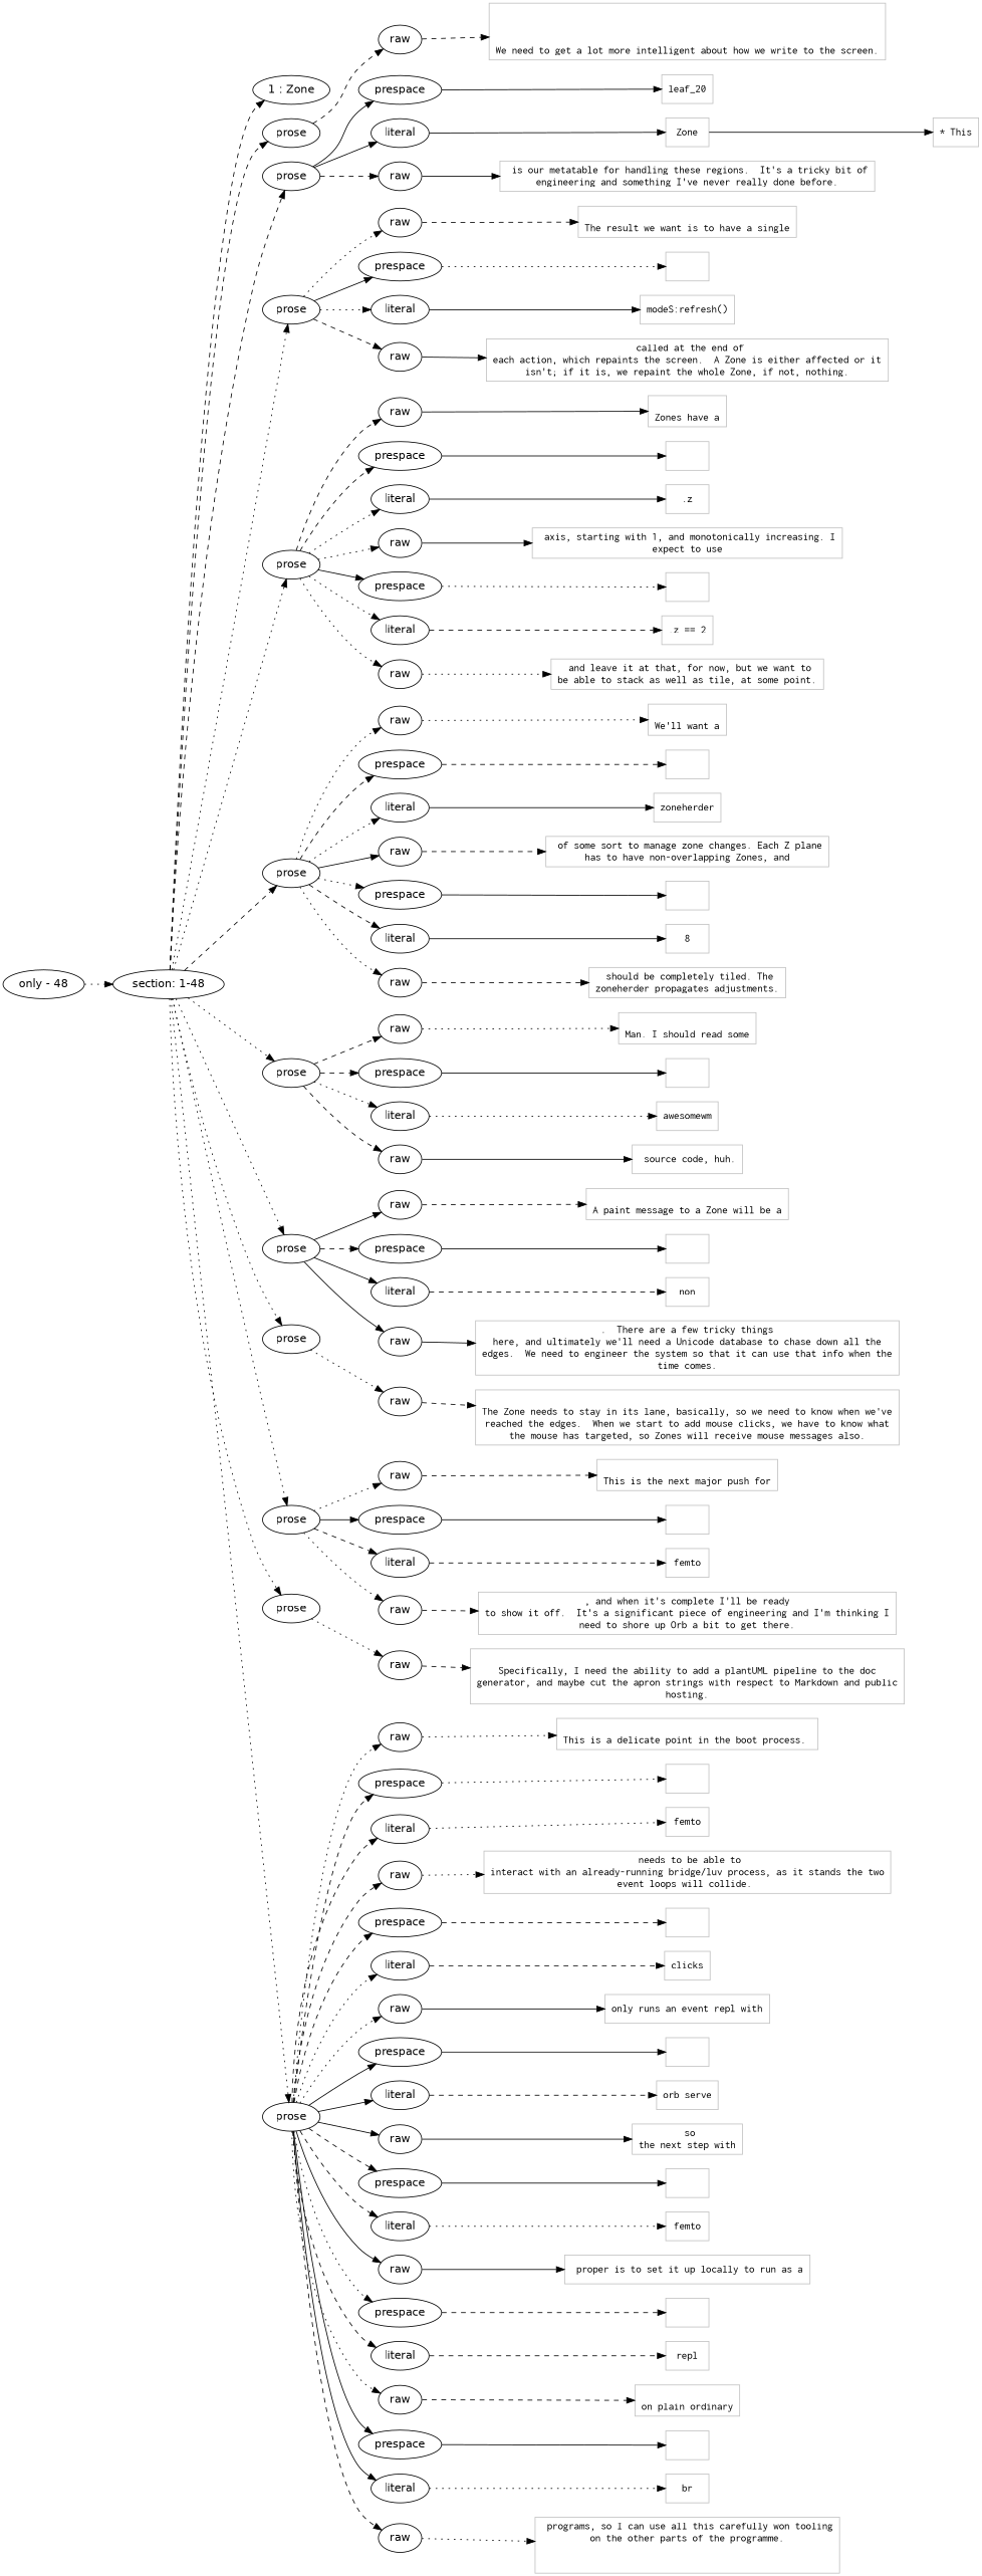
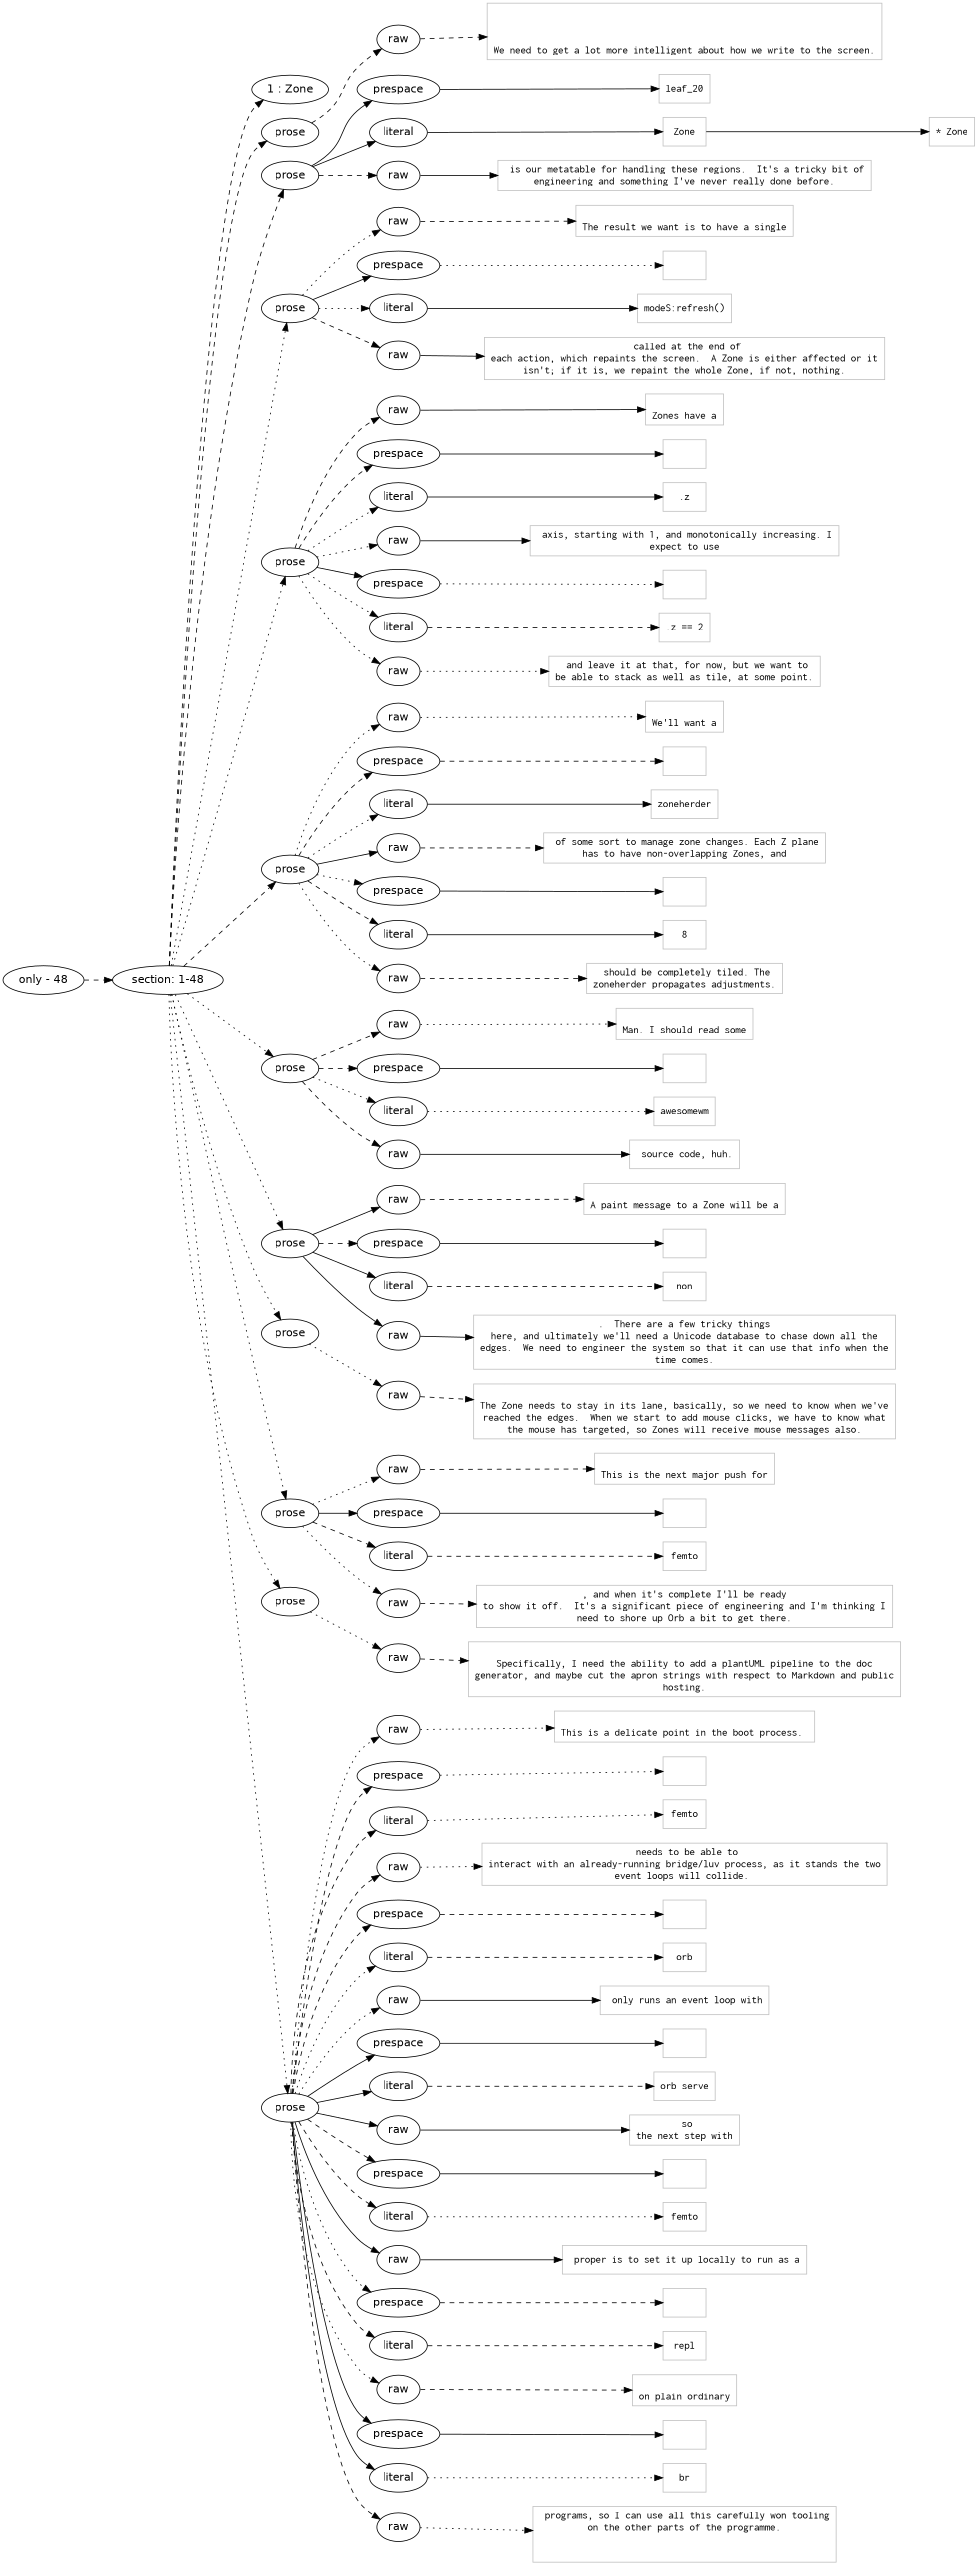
  digraph {
    rankdir=LR
    node [fontname=Helvetica]
    edge [style=dashed]
    n1 [label="section: 1-48"]
    n2 [label="1 : Zone"]
    n3 [label=prose]
    n4 [label=prose]
    n5 [label=prose]
    n6 [label=prose]
    n7 [label=prose]
    n8 [label=prose]
    n9 [label=prose]
    n10 [label=prose]
    n11 [label=prose]
    n12 [label=prose]
    n13 [label=prose]
    n14 [label=raw]
    n15 [label=prespace]
    n16 [label=literal]
    n17 [label=raw]
    n18 [label=raw]
    n19 [label=prespace]
    n20 [label=literal]
    n21 [label=raw]
    n22 [label=raw]
    n23 [label=prespace]
    n24 [label=literal]
    n25 [label=raw]
    n26 [label=prespace]
    n27 [label=literal]
    n28 [label=raw]
    n29 [label=raw]
    n30 [label=prespace]
    n31 [label=literal]
    n32 [label=raw]
    n33 [label=prespace]
    n34 [label=literal]
    n35 [label=raw]
    n36 [label=raw]
    n37 [label=prespace]
    n38 [label=literal]
    n39 [label=raw]
    n40 [label=raw]
    n41 [label=prespace]
    n42 [label=literal]
    n43 [label=raw]
    n44 [label=raw]
    n45 [label=raw]
    n46 [label=prespace]
    n47 [label=literal]
    n48 [label=raw]
    n49 [label=raw]
    n50 [label=raw]
    n51 [label=prespace]
    n52 [label=literal]
    n53 [label=raw]
    n54 [label=prespace]
    n55 [label=literal]
    n56 [label=raw]
    n57 [label=prespace]
    n58 [label=literal]
    n59 [label=raw]
    n60 [label=prespace]
    n61 [label=literal]
    n62 [label=raw]
    n63 [label=prespace]
    n64 [label=literal]
    n65 [label=raw]
    n66 [label=prespace]
    n67 [label=literal]
    n68 [label=raw]
    n69 [color=Gray fontname=Inconsolata label="\n\n\nWe need to get a lot more intelligent about how we write to the screen.\n" shape=rectangle]
    leaf_20 [color=Gray fontname=Inconsolata shape=rectangle]
    n71 [color=Gray fontname=Inconsolata label=Zone shape=rectangle]
    n72 [color=Gray fontname=Inconsolata label=" is our metatable for handling these regions.  It's a tricky bit of\nengineering and something I've never really done before.\n" shape=rectangle]
    n73 [color=Gray fontname=Inconsolata label="\nThe result we want is to have a single" shape=rectangle]
    n74 [color=Gray fontname=Inconsolata label=" " shape=rectangle]
    n75 [color=Gray fontname=Inconsolata label="modeS:refresh()" shape=rectangle]
    n76 [color=Gray fontname=Inconsolata label=" called at the end of\neach action, which repaints the screen.  A Zone is either affected or it\nisn't; if it is, we repaint the whole Zone, if not, nothing.\n" shape=rectangle]
    n77 [color=Gray fontname=Inconsolata label="\nZones have a" shape=rectangle]
    n78 [color=Gray fontname=Inconsolata label=" " shape=rectangle]
    n79 [color=Gray fontname=Inconsolata label=".z" shape=rectangle]
    n80 [color=Gray fontname=Inconsolata label=" axis, starting with 1, and monotonically increasing. I\nexpect to use" shape=rectangle]
    n81 [color=Gray fontname=Inconsolata label=" " shape=rectangle]
    n82 [color=Gray fontname=Inconsolata label=".z == 2" shape=rectangle]
    n83 [color=Gray fontname=Inconsolata label=" and leave it at that, for now, but we want to\nbe able to stack as well as tile, at some point.\n" shape=rectangle]
    n84 [color=Gray fontname=Inconsolata label="\nWe'll want a" shape=rectangle]
    n85 [color=Gray fontname=Inconsolata label=" " shape=rectangle]
    n86 [color=Gray fontname=Inconsolata label=zoneherder shape=rectangle]
    n87 [color=Gray fontname=Inconsolata label=" of some sort to manage zone changes. Each Z plane\nhas to have non-overlapping Zones, and" shape=rectangle]
    n88 [color=Gray fontname=Inconsolata label=" " shape=rectangle]
    n89 [color=Gray fontname=Inconsolata label=8 shape=rectangle]
    n90 [color=Gray fontname=Inconsolata label=" should be completely tiled. The\nzoneherder propagates adjustments.\n" shape=rectangle]
    n91 [color=Gray fontname=Inconsolata label="\nMan. I should read some" shape=rectangle]
    n92 [color=Gray fontname=Inconsolata label=" " shape=rectangle]
    n93 [color=Gray fontname=Inconsolata label=awesomewm shape=rectangle]
    n94 [color=Gray fontname=Inconsolata label=" source code, huh.\n" shape=rectangle]
    n95 [color=Gray fontname=Inconsolata label="\nA paint message to a Zone will be a" shape=rectangle]
    n96 [color=Gray fontname=Inconsolata label=" " shape=rectangle]
    n97 [color=Gray fontname=Inconsolata label=non shape=rectangle]
    n98 [color=Gray fontname=Inconsolata label=".  There are a few tricky things\nhere, and ultimately we'll need a Unicode database to chase down all the\nedges.  We need to engineer the system so that it can use that info when the\ntime comes.\n" shape=rectangle]
    n99 [color=Gray fontname=Inconsolata label="\nThe Zone needs to stay in its lane, basically, so we need to know when we've\nreached the edges.  When we start to add mouse clicks, we have to know what\nthe mouse has targeted, so Zones will receive mouse messages also.\n" shape=rectangle]
    n100 [color=Gray fontname=Inconsolata label="\nThis is the next major push for" shape=rectangle]
    n101 [color=Gray fontname=Inconsolata label=" " shape=rectangle]
    n102 [color=Gray fontname=Inconsolata label=femto shape=rectangle]
    n103 [color=Gray fontname=Inconsolata label=", and when it's complete I'll be ready\nto show it off.  It's a significant piece of engineering and I'm thinking I\nneed to shore up Orb a bit to get there.\n" shape=rectangle]
    n104 [color=Gray fontname=Inconsolata label="\nSpecifically, I need the ability to add a plantUML pipeline to the doc\ngenerator, and maybe cut the apron strings with respect to Markdown and public\nhosting.\n" shape=rectangle]
    n105 [color=Gray fontname=Inconsolata label="\nThis is a delicate point in the boot process. " shape=rectangle]
    n106 [color=Gray fontname=Inconsolata label=" " shape=rectangle]
    n107 [color=Gray fontname=Inconsolata label=femto shape=rectangle]
    n108 [color=Gray fontname=Inconsolata label=" needs to be able to\ninteract with an already-running bridge/luv process, as it stands the two\nevent loops will collide. " shape=rectangle]
    n109 [color=Gray fontname=Inconsolata label=" " shape=rectangle]
-   n110 [color=Gray fontname=Inconsolata label=clicks shape=rectangle]
-   n111 [color=Gray fontname=Inconsolata label="only runs an event repl with" shape=rectangle]
+   n110 [color=Gray fontname=Inconsolata label=orb shape=rectangle]
+   n111 [color=Gray fontname=Inconsolata label=" only runs an event loop with" shape=rectangle]
    n112 [color=Gray fontname=Inconsolata label=" " shape=rectangle]
    n113 [color=Gray fontname=Inconsolata label="orb serve" shape=rectangle]
    n114 [color=Gray fontname=Inconsolata label=" so\nthe next step with" shape=rectangle]
    n115 [color=Gray fontname=Inconsolata label=" " shape=rectangle]
    n116 [color=Gray fontname=Inconsolata label=femto shape=rectangle]
    n117 [color=Gray fontname=Inconsolata label=" proper is to set it up locally to run as a" shape=rectangle]
    n118 [color=Gray fontname=Inconsolata label=" " shape=rectangle]
    n119 [color=Gray fontname=Inconsolata label=repl shape=rectangle]
    n120 [color=Gray fontname=Inconsolata label="\non plain ordinary" shape=rectangle]
    n121 [color=Gray fontname=Inconsolata label=" " shape=rectangle]
    n122 [color=Gray fontname=Inconsolata label=br shape=rectangle]
    n123 [color=Gray fontname=Inconsolata label=" programs, so I can use all this carefully won tooling\non the other parts of the programme.\n\n\n" shape=rectangle]
    n124 [label="only - 48"]
-   n125 [color=Gray fontname=Inconsolata label="* This" shape=rectangle]
+   n125 [color=Gray fontname=Inconsolata label="* Zone" shape=rectangle]
    subgraph sub_1 {
      rank=same
      n1
    }
    subgraph sub_2 {
      rank=same
      n2
      n3
      n4
      n5
      n6
      n7
      n8
      n9
      n10
      n11
      n12
      n13
    }
    subgraph sub_3 {
      rank=same
      n14
    }
    subgraph sub_4 {
      rank=same
      n15
      n16
      n17
    }
    subgraph sub_5 {
      rank=same
      n18
      n19
      n20
      n21
    }
    subgraph sub_6 {
      rank=same
      n22
      n23
      n24
      n25
      n26
      n27
      n28
    }
    subgraph sub_7 {
      rank=same
      n29
      n30
      n31
      n32
      n33
      n34
      n35
    }
    subgraph sub_8 {
      rank=same
      n36
      n37
      n38
      n39
    }
    subgraph sub_9 {
      rank=same
      n40
      n41
      n42
      n43
    }
    subgraph sub_10 {
      rank=same
      n44
    }
    subgraph sub_11 {
      rank=same
      n45
      n46
      n47
      n48
    }
    subgraph sub_12 {
      rank=same
      n49
    }
    subgraph sub_13 {
      rank=same
      n50
      n51
      n52
      n53
      n54
      n55
      n56
      n57
      n58
      n59
      n60
      n61
      n62
      n63
      n64
      n65
      n66
      n67
      n68
    }
    n1 -> n2
    n1 -> n3
    n1 -> n4
    n1 -> n5 [style=dotted]
    n1 -> n6 [style=dotted]
    n1 -> n7
    n1 -> n8 [style=dotted]
    n1 -> n9 [style=dotted]
    n1 -> n10 [style=dotted]
    n1 -> n11 [style=dotted]
    n1 -> n12 [style=dotted]
    n1 -> n13 [style=dotted]
    n3 -> n14
    n4 -> n15 [style=solid]
    n4 -> n16 [style=solid]
    n4 -> n17
    n5 -> n18 [style=dotted]
    n5 -> n19 [style=solid]
    n5 -> n20 [style=dotted]
    n5 -> n21
    n6 -> n22
    n6 -> n23
    n6 -> n24 [style=dotted]
    n6 -> n25 [style=dotted]
    n6 -> n26 [style=solid]
    n6 -> n27 [style=dotted]
    n6 -> n28 [style=dotted]
    n7 -> n29 [style=dotted]
    n7 -> n30
    n7 -> n31 [style=dotted]
    n7 -> n32 [style=solid]
    n7 -> n33 [style=dotted]
    n7 -> n34
    n7 -> n35 [style=dotted]
    n8 -> n36
    n8 -> n37
    n8 -> n38 [style=dotted]
    n8 -> n39
    n9 -> n40 [style=solid]
    n9 -> n41
    n9 -> n42 [style=solid]
    n9 -> n43 [style=solid]
    n10 -> n44 [style=dotted]
    n11 -> n45 [style=dotted]
    n11 -> n46 [style=solid]
    n11 -> n47
    n11 -> n48 [style=dotted]
    n12 -> n49 [style=dotted]
    n13 -> n50 [style=dotted]
    n13 -> n51
    n13 -> n52
    n13 -> n53
    n13 -> n54
    n13 -> n55 [style=dotted]
    n13 -> n56 [style=dotted]
    n13 -> n57 [style=solid]
    n13 -> n58 [style=solid]
    n13 -> n59 [style=solid]
    n13 -> n60
    n13 -> n61
    n13 -> n62 [style=solid]
    n13 -> n63 [style=dotted]
    n13 -> n64
    n13 -> n65 [style=dotted]
    n13 -> n66 [style=solid]
    n13 -> n67 [style=solid]
    n13 -> n68
    n14 -> n69
    n15 -> leaf_20 [style=solid]
    n16 -> n71 [style=solid]
    n17 -> n72 [style=solid]
    n18 -> n73
    n19 -> n74 [style=dotted]
    n20 -> n75 [style=solid]
    n21 -> n76 [style=solid]
    n22 -> n77 [style=solid]
    n23 -> n78 [style=solid]
    n24 -> n79 [style=solid]
    n25 -> n80 [style=solid]
    n26 -> n81 [style=dotted]
    n27 -> n82
    n28 -> n83 [style=dotted]
    n29 -> n84 [style=dotted]
    n30 -> n85
    n31 -> n86 [style=solid]
    n32 -> n87
    n33 -> n88 [style=solid]
    n34 -> n89 [style=solid]
    n35 -> n90
    n36 -> n91 [style=dotted]
    n37 -> n92 [style=solid]
    n38 -> n93 [style=dotted]
    n39 -> n94 [style=solid]
    n40 -> n95
    n41 -> n96 [style=solid]
    n42 -> n97
    n43 -> n98 [style=solid]
    n44 -> n99
    n45 -> n100
    n46 -> n101 [style=solid]
    n47 -> n102
    n48 -> n103
    n49 -> n104
    n50 -> n105 [style=dotted]
    n51 -> n106 [style=dotted]
    n52 -> n107 [style=dotted]
    n53 -> n108 [style=dotted]
    n54 -> n109
    n55 -> n110
    n56 -> n111 [style=solid]
    n57 -> n112 [style=solid]
    n58 -> n113
    n59 -> n114 [style=solid]
    n60 -> n115 [style=solid]
    n61 -> n116 [style=dotted]
    n62 -> n117 [style=solid]
    n63 -> n118
    n64 -> n119
    n65 -> n120
    n66 -> n121 [style=solid]
    n67 -> n122 [style=dotted]
    n68 -> n123 [style=dotted]
    n71 -> n125 [style=solid]
-   n124 -> n1 [style=dotted]
+   n124 -> n1
  }
